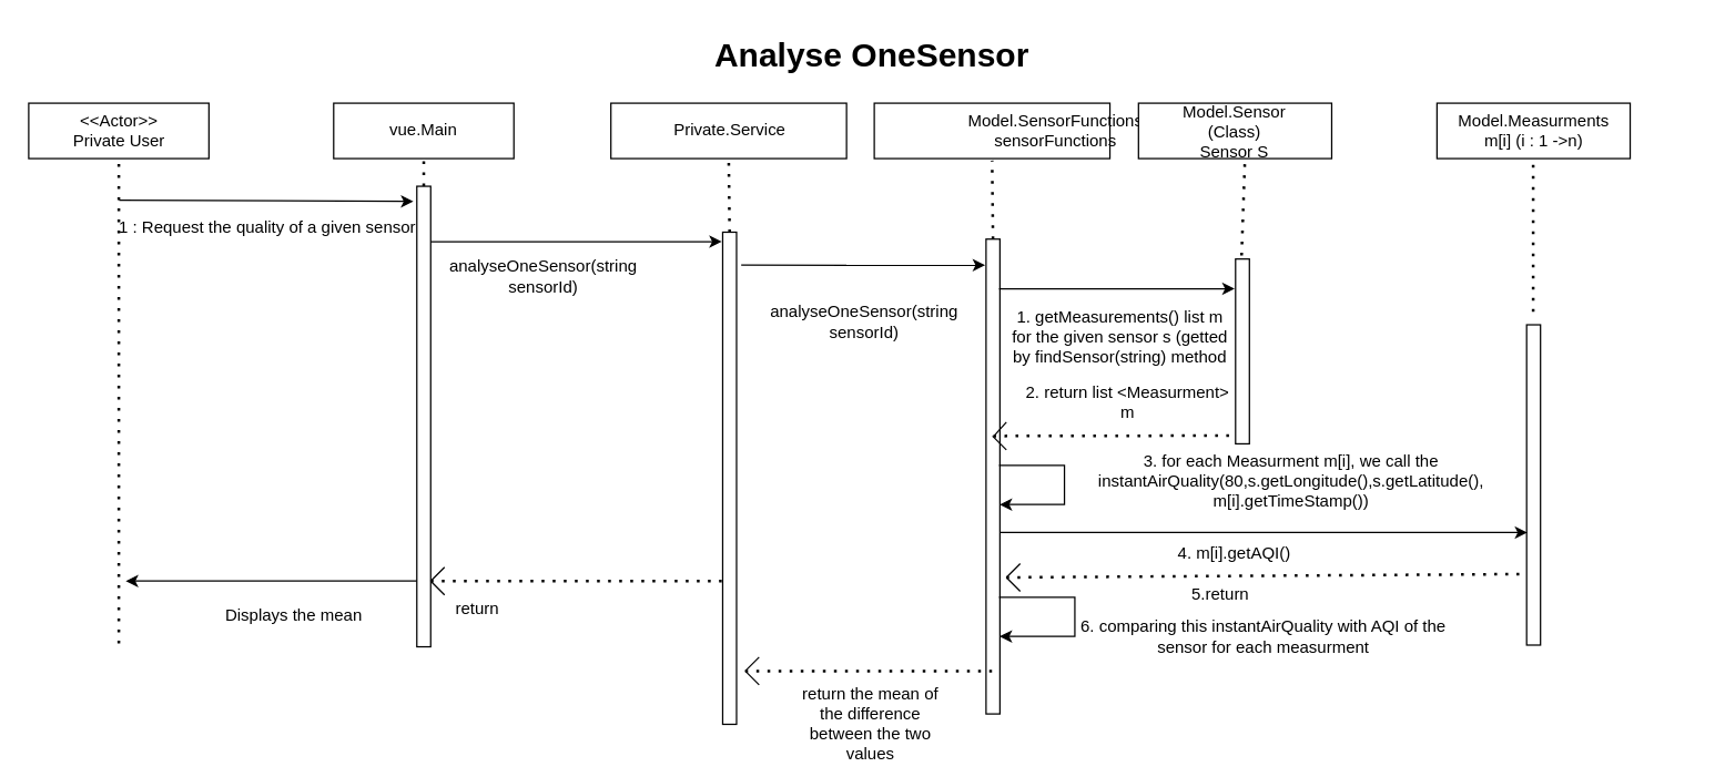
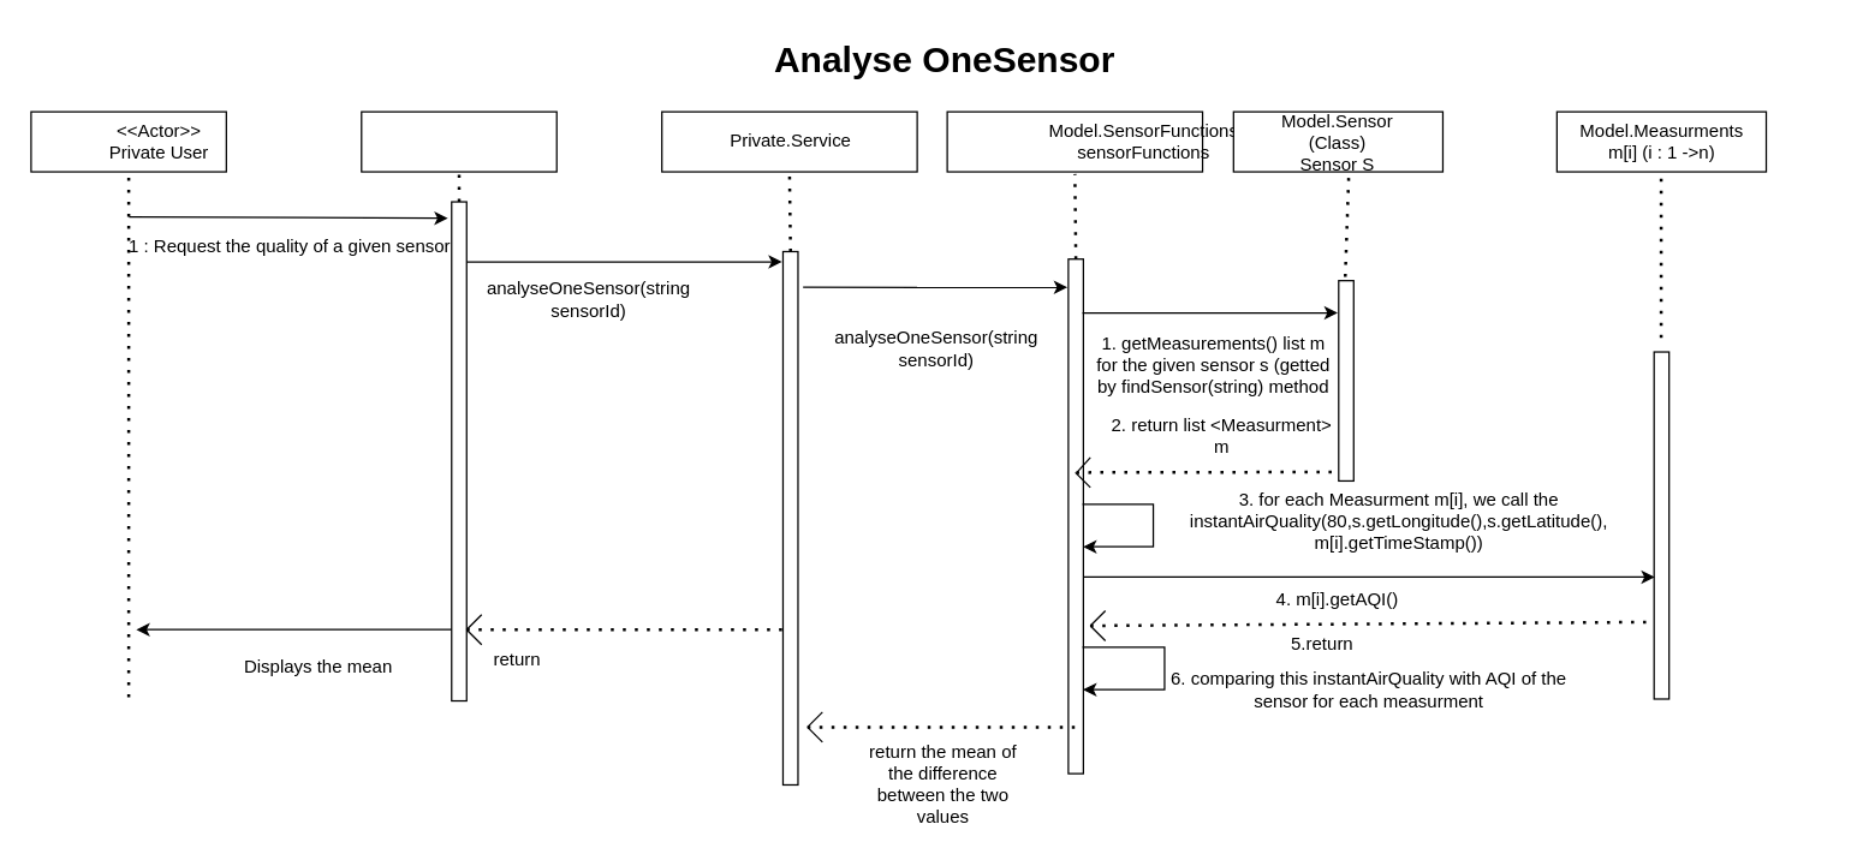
  <mxCell id="0" />
  <mxCell id="1" parent="0" />
  <mxCell id="2" value="" style="rounded=0;whiteSpace=wrap;html=1;" vertex="1" parent="1"><mxGeometry x="240" y="74" width="130" height="40" as="geometry" /></mxCell>
- <mxCell id="3" value="vue.Main" style="text;html=1;strokeColor=none;fillColor=none;align=center;verticalAlign=middle;whiteSpace=wrap;rounded=0;" vertex="1" parent="1"><mxGeometry x="275" y="79" width="60" height="30" as="geometry" /></mxCell>
  <mxCell id="4" value="" style="rounded=0;whiteSpace=wrap;html=1;" vertex="1" parent="1"><mxGeometry x="20" y="74" width="130" height="40" as="geometry" /></mxCell>
- <mxCell id="5" value="&amp;lt;&amp;lt;Actor&amp;gt;&amp;gt;&lt;br&gt;Private User" style="text;html=1;strokeColor=none;fillColor=none;align=center;verticalAlign=middle;whiteSpace=wrap;rounded=0;" vertex="1" parent="1"><mxGeometry x="47.5" y="79" width="75" height="30" as="geometry" /></mxCell>
+ <mxCell id="5" value="&amp;lt;&amp;lt;Actor&amp;gt;&amp;gt;&lt;br&gt;Private User" style="text;html=1;strokeColor=none;fillColor=none;align=center;verticalAlign=middle;whiteSpace=wrap;rounded=0;" vertex="1" parent="1"><mxGeometry x="67.5" y="79" width="75" height="30" as="geometry" /></mxCell>
  <mxCell id="6" value="" style="endArrow=classic;html=1;rounded=0;entryX=0.967;entryY=-0.25;entryDx=0;entryDy=0;entryPerimeter=0;exitX=0.024;exitY=0;exitDx=0;exitDy=0;exitPerimeter=0;" edge="1" parent="1" target="7"><mxGeometry width="50" height="50" relative="1" as="geometry"><mxPoint x="85.28" y="144" as="sourcePoint" /><mxPoint x="220" y="144" as="targetPoint" /></mxGeometry></mxCell>
  <mxCell id="7" value="" style="rounded=0;whiteSpace=wrap;html=1;rotation=-90;" vertex="1" parent="1"><mxGeometry x="138.75" y="295.25" width="332.5" height="10" as="geometry" /></mxCell>
  <mxCell id="8" value="" style="endArrow=classic;html=1;rounded=0;" edge="1" parent="1"><mxGeometry width="50" height="50" relative="1" as="geometry"><mxPoint x="310" y="174" as="sourcePoint" /><mxPoint x="520" y="174" as="targetPoint" /></mxGeometry></mxCell>
  <mxCell id="9" value="analyseOneSensor(string sensorId)" style="text;html=1;strokeColor=none;fillColor=none;align=center;verticalAlign=middle;whiteSpace=wrap;rounded=0;" vertex="1" parent="1"><mxGeometry x="341" y="184" width="100.63" height="30" as="geometry" /></mxCell>
  <mxCell id="10" value="" style="endArrow=none;dashed=1;html=1;dashPattern=1 3;strokeWidth=2;rounded=0;" edge="1" parent="1"><mxGeometry width="50" height="50" relative="1" as="geometry"><mxPoint x="310" y="419" as="sourcePoint" /><mxPoint x="520" y="419" as="targetPoint" /></mxGeometry></mxCell>
  <mxCell id="11" value="" style="endArrow=none;html=1;rounded=0;" edge="1" parent="1"><mxGeometry width="50" height="50" relative="1" as="geometry"><mxPoint x="310" y="419" as="sourcePoint" /><mxPoint x="320" y="409" as="targetPoint" /></mxGeometry></mxCell>
  <mxCell id="12" value="" style="endArrow=none;html=1;rounded=0;" edge="1" parent="1"><mxGeometry width="50" height="50" relative="1" as="geometry"><mxPoint x="310" y="419" as="sourcePoint" /><mxPoint x="320" y="429" as="targetPoint" /><Array as="points"><mxPoint x="320" y="429" /></Array></mxGeometry></mxCell>
  <mxCell id="13" value="return" style="text;html=1;strokeColor=none;fillColor=none;align=center;verticalAlign=middle;whiteSpace=wrap;rounded=0;" vertex="1" parent="1"><mxGeometry x="314" y="424" width="60" height="30" as="geometry" /></mxCell>
  <mxCell id="14" value="" style="endArrow=classic;html=1;rounded=0;exitX=0.459;exitY=-0.383;exitDx=0;exitDy=0;exitPerimeter=0;" edge="1" parent="1"><mxGeometry width="50" height="50" relative="1" as="geometry"><mxPoint x="300" y="419" as="sourcePoint" /><mxPoint x="90" y="419" as="targetPoint" /></mxGeometry></mxCell>
  <mxCell id="15" value="Displays the mean" style="text;html=1;strokeColor=none;fillColor=none;align=center;verticalAlign=middle;whiteSpace=wrap;rounded=0;" vertex="1" parent="1"><mxGeometry x="149" y="429" width="125" height="30" as="geometry" /></mxCell>
  <mxCell id="16" value="" style="endArrow=none;dashed=1;html=1;dashPattern=1 3;strokeWidth=2;rounded=0;entryX=0.5;entryY=1;entryDx=0;entryDy=0;" edge="1" parent="1" target="4"><mxGeometry width="50" height="50" relative="1" as="geometry"><mxPoint x="85" y="464" as="sourcePoint" /><mxPoint x="90" y="124" as="targetPoint" /></mxGeometry></mxCell>
  <mxCell id="17" value="1 : Request the quality of a given sensor" style="text;html=1;strokeColor=none;fillColor=none;align=center;verticalAlign=middle;whiteSpace=wrap;rounded=0;" vertex="1" parent="1"><mxGeometry x="80" y="149" width="225" height="30" as="geometry" /></mxCell>
  <mxCell id="18" value="" style="endArrow=none;dashed=1;html=1;dashPattern=1 3;strokeWidth=2;rounded=0;entryX=0.5;entryY=1;entryDx=0;entryDy=0;exitX=1;exitY=0.5;exitDx=0;exitDy=0;" edge="1" parent="1" source="7" target="2"><mxGeometry width="50" height="50" relative="1" as="geometry"><mxPoint x="230" y="174" as="sourcePoint" /><mxPoint x="280" y="124" as="targetPoint" /></mxGeometry></mxCell>
  <mxCell id="19" value="" style="rounded=0;whiteSpace=wrap;html=1;" vertex="1" parent="1"><mxGeometry x="440" y="74" width="170" height="40" as="geometry" /></mxCell>
  <mxCell id="20" value="Private.Service" style="text;html=1;strokeColor=none;fillColor=none;align=center;verticalAlign=middle;whiteSpace=wrap;rounded=0;" vertex="1" parent="1"><mxGeometry x="495.62" y="79" width="60" height="30" as="geometry" /></mxCell>
  <mxCell id="21" value="" style="rounded=0;whiteSpace=wrap;html=1;rotation=-90;" vertex="1" parent="1"><mxGeometry x="347.98" y="339.81" width="355.32" height="10" as="geometry" /></mxCell>
  <mxCell id="22" value="" style="endArrow=none;dashed=1;html=1;dashPattern=1 3;strokeWidth=2;rounded=0;exitX=1;exitY=0.5;exitDx=0;exitDy=0;entryX=0.5;entryY=1.036;entryDx=0;entryDy=0;entryPerimeter=0;" edge="1" parent="1" source="21" target="19"><mxGeometry width="50" height="50" relative="1" as="geometry"><mxPoint x="520.62" y="134" as="sourcePoint" /><mxPoint x="570.62" y="84" as="targetPoint" /></mxGeometry></mxCell>
  <mxCell id="23" value="" style="rounded=0;whiteSpace=wrap;html=1;" vertex="1" parent="1"><mxGeometry x="630" y="74" width="170" height="40" as="geometry" /></mxCell>
  <mxCell id="24" value="Model.SensorFunctions sensorFunctions" style="text;html=1;strokeColor=none;fillColor=none;align=center;verticalAlign=middle;whiteSpace=wrap;rounded=0;" vertex="1" parent="1"><mxGeometry x="730.62" y="79" width="60" height="30" as="geometry" /></mxCell>
  <mxCell id="25" value="" style="rounded=0;whiteSpace=wrap;html=1;rotation=-90;" vertex="1" parent="1"><mxGeometry x="544.23" y="338.56" width="342.82" height="10" as="geometry" /></mxCell>
  <mxCell id="26" value="" style="endArrow=none;dashed=1;html=1;dashPattern=1 3;strokeWidth=2;rounded=0;exitX=1;exitY=0.5;exitDx=0;exitDy=0;entryX=0.5;entryY=1.036;entryDx=0;entryDy=0;entryPerimeter=0;" edge="1" parent="1" source="25" target="23"><mxGeometry width="50" height="50" relative="1" as="geometry"><mxPoint x="710.62" y="134" as="sourcePoint" /><mxPoint x="760.62" y="84" as="targetPoint" /></mxGeometry></mxCell>
  <mxCell id="27" value="" style="endArrow=classic;html=1;rounded=0;exitX=0.933;exitY=1.337;exitDx=0;exitDy=0;exitPerimeter=0;" edge="1" parent="1" source="21"><mxGeometry width="50" height="50" relative="1" as="geometry"><mxPoint x="550" y="256.75" as="sourcePoint" /><mxPoint x="710" y="191" as="targetPoint" /></mxGeometry></mxCell>
  <mxCell id="28" value="analyseOneSensor(string sensorId)" style="text;html=1;strokeColor=none;fillColor=none;align=center;verticalAlign=middle;whiteSpace=wrap;rounded=0;" vertex="1" parent="1"><mxGeometry x="545.62" y="199.33" width="154.38" height="64.67" as="geometry" /></mxCell>
  <mxCell id="29" value="" style="endArrow=none;dashed=1;html=1;dashPattern=1 3;strokeWidth=2;rounded=0;" edge="1" parent="1"><mxGeometry width="50" height="50" relative="1" as="geometry"><mxPoint x="536.93" y="484" as="sourcePoint" /><mxPoint x="718.31" y="484" as="targetPoint" /></mxGeometry></mxCell>
  <mxCell id="30" value="" style="endArrow=none;html=1;rounded=0;" edge="1" parent="1"><mxGeometry width="50" height="50" relative="1" as="geometry"><mxPoint x="536.93" y="484" as="sourcePoint" /><mxPoint x="546.93" y="474" as="targetPoint" /></mxGeometry></mxCell>
  <mxCell id="31" value="" style="endArrow=none;html=1;rounded=0;" edge="1" parent="1"><mxGeometry width="50" height="50" relative="1" as="geometry"><mxPoint x="536.93" y="484" as="sourcePoint" /><mxPoint x="546.93" y="494" as="targetPoint" /><Array as="points"><mxPoint x="546.93" y="494" /></Array></mxGeometry></mxCell>
  <mxCell id="32" value="return the mean of the difference between the two values" style="text;html=1;strokeColor=none;fillColor=none;align=center;verticalAlign=middle;whiteSpace=wrap;rounded=0;" vertex="1" parent="1"><mxGeometry x="572.25" y="504" width="111.38" height="35" as="geometry" /></mxCell>
  <mxCell id="33" value="" style="rounded=0;whiteSpace=wrap;html=1;rotation=-90;" vertex="1" parent="1"><mxGeometry x="828.91" y="248.24" width="133.45" height="10" as="geometry" /></mxCell>
  <mxCell id="34" value="" style="endArrow=none;dashed=1;html=1;dashPattern=1 3;strokeWidth=2;rounded=0;entryX=0.551;entryY=0.997;entryDx=0;entryDy=0;entryPerimeter=0;" edge="1" parent="1" target="35"><mxGeometry width="50" height="50" relative="1" as="geometry"><mxPoint x="895" y="184" as="sourcePoint" /><mxPoint x="895.35" y="105.88" as="targetPoint" /></mxGeometry></mxCell>
  <mxCell id="35" value="" style="rounded=0;whiteSpace=wrap;html=1;" vertex="1" parent="1"><mxGeometry x="820.62" y="74" width="139.38" height="40" as="geometry" /></mxCell>
  <mxCell id="36" value="Model.Sensor&lt;br&gt;(Class) Sensor S" style="text;html=1;strokeColor=none;fillColor=none;align=center;verticalAlign=middle;whiteSpace=wrap;rounded=0;" vertex="1" parent="1"><mxGeometry x="850.31" y="79" width="80" height="32.5" as="geometry" /></mxCell>
  <mxCell id="37" value="" style="endArrow=classic;html=1;rounded=0;exitX=0.895;exitY=0.937;exitDx=0;exitDy=0;exitPerimeter=0;" edge="1" parent="1" source="25"><mxGeometry width="50" height="50" relative="1" as="geometry"><mxPoint x="732" y="301.12" as="sourcePoint" /><mxPoint x="890" y="208" as="targetPoint" /></mxGeometry></mxCell>
  <mxCell id="38" value="1. getMeasurements() list m&lt;br&gt;for the given sensor s (getted by findSensor(string) method" style="text;html=1;strokeColor=none;fillColor=none;align=center;verticalAlign=middle;whiteSpace=wrap;rounded=0;" vertex="1" parent="1"><mxGeometry x="725.31" y="212.84" width="164.69" height="60" as="geometry" /></mxCell>
  <mxCell id="39" value="" style="rounded=0;whiteSpace=wrap;html=1;rotation=-90;" vertex="1" parent="1"><mxGeometry x="990" y="344.63" width="231.25" height="10" as="geometry" /></mxCell>
  <mxCell id="40" value="" style="endArrow=none;dashed=1;html=1;dashPattern=1 3;strokeWidth=2;rounded=0;" edge="1" parent="1"><mxGeometry width="50" height="50" relative="1" as="geometry"><mxPoint x="1105.35" y="224.63" as="sourcePoint" /><mxPoint x="1105.35" y="104.63" as="targetPoint" /></mxGeometry></mxCell>
  <mxCell id="41" value="" style="rounded=0;whiteSpace=wrap;html=1;" vertex="1" parent="1"><mxGeometry x="1035.94" y="74" width="139.38" height="40" as="geometry" /></mxCell>
  <mxCell id="42" value="Model.Measurments&lt;br&gt;m[i] (i : 1 -&amp;gt;n)" style="text;html=1;strokeColor=none;fillColor=none;align=center;verticalAlign=middle;whiteSpace=wrap;rounded=0;" vertex="1" parent="1"><mxGeometry x="1065.78" y="79" width="79.69" height="30" as="geometry" /></mxCell>
  <mxCell id="43" value="" style="endArrow=none;dashed=1;html=1;dashPattern=1 3;strokeWidth=2;rounded=0;" edge="1" parent="1"><mxGeometry width="50" height="50" relative="1" as="geometry"><mxPoint x="715.93" y="314.33" as="sourcePoint" /><mxPoint x="890" y="314" as="targetPoint" /></mxGeometry></mxCell>
  <mxCell id="44" value="" style="endArrow=none;html=1;rounded=0;exitX=0.722;exitY=1.036;exitDx=0;exitDy=0;exitPerimeter=0;" edge="1" parent="1"><mxGeometry width="50" height="50" relative="1" as="geometry"><mxPoint x="716.305" y="314.31" as="sourcePoint" /><mxPoint x="725.31" y="304.33" as="targetPoint" /></mxGeometry></mxCell>
  <mxCell id="45" value="" style="endArrow=none;html=1;rounded=0;" edge="1" parent="1"><mxGeometry width="50" height="50" relative="1" as="geometry"><mxPoint x="715.31" y="314.33" as="sourcePoint" /><mxPoint x="725.31" y="324.33" as="targetPoint" /><Array as="points" /></mxGeometry></mxCell>
  <mxCell id="46" value="Analyse OneSensor" style="text;strokeColor=none;fillColor=none;html=1;fontSize=24;fontStyle=1;verticalAlign=middle;align=center;" vertex="1" parent="1"><mxGeometry x="577.62" y="20" width="100" height="40" as="geometry" /></mxCell>
  <mxCell id="47" style="edgeStyle=orthogonalEdgeStyle;rounded=0;orthogonalLoop=1;jettySize=auto;html=1;exitX=0.5;exitY=1;exitDx=0;exitDy=0;entryX=0.126;entryY=1.043;entryDx=0;entryDy=0;entryPerimeter=0;" edge="1" parent="1"><mxGeometry relative="1" as="geometry"><mxPoint x="720.005" y="335.49" as="sourcePoint" /><mxPoint x="720.435" y="363.776" as="targetPoint" /><Array as="points"><mxPoint x="767.19" y="335.49" /><mxPoint x="767.19" y="363.49" /></Array></mxGeometry></mxCell>
  <mxCell id="48" value="3. for each Measurment m[i], we call the instantAirQuality(80,s.getLongitude(),s.getLatitude(),&lt;br&gt;m[i].getTimeStamp())" style="text;html=1;strokeColor=none;fillColor=none;align=center;verticalAlign=middle;whiteSpace=wrap;rounded=0;" vertex="1" parent="1"><mxGeometry x="761.72" y="270.42" width="338.28" height="153.58" as="geometry" /></mxCell>
  <mxCell id="49" value="2. return list &amp;lt;Measurment&amp;gt; m" style="text;html=1;strokeColor=none;fillColor=none;align=center;verticalAlign=middle;whiteSpace=wrap;rounded=0;" vertex="1" parent="1"><mxGeometry x="736.12" y="275.25" width="153.88" height="30" as="geometry" /></mxCell>
  <mxCell id="50" value="6. comparing this instantAirQuality with AQI of the sensor for each measurment" style="text;html=1;strokeColor=none;fillColor=none;align=center;verticalAlign=middle;whiteSpace=wrap;rounded=0;" vertex="1" parent="1"><mxGeometry x="775.94" y="444" width="270" height="30" as="geometry" /></mxCell>
  <mxCell id="51" style="edgeStyle=orthogonalEdgeStyle;rounded=0;orthogonalLoop=1;jettySize=auto;html=1;exitX=0.5;exitY=1;exitDx=0;exitDy=0;entryX=0.126;entryY=1.043;entryDx=0;entryDy=0;entryPerimeter=0;" edge="1" parent="1"><mxGeometry relative="1" as="geometry"><mxPoint x="719.995" y="430.71" as="sourcePoint" /><mxPoint x="720.425" y="458.996" as="targetPoint" /><Array as="points"><mxPoint x="774.69" y="430.71" /><mxPoint x="774.69" y="458.71" /></Array></mxGeometry></mxCell>
  <mxCell id="52" value="" style="endArrow=classic;html=1;rounded=0;exitX=0.933;exitY=1.337;exitDx=0;exitDy=0;exitPerimeter=0;" edge="1" parent="1"><mxGeometry width="50" height="50" relative="1" as="geometry"><mxPoint x="720.77" y="384" as="sourcePoint" /><mxPoint x="1101.12" y="384" as="targetPoint" /></mxGeometry></mxCell>
  <mxCell id="53" value="4. m[i].getAQI()" style="text;html=1;strokeColor=none;fillColor=none;align=center;verticalAlign=middle;whiteSpace=wrap;rounded=0;" vertex="1" parent="1"><mxGeometry x="755.31" y="384" width="270" height="30" as="geometry" /></mxCell>
  <mxCell id="54" value="" style="endArrow=none;dashed=1;html=1;dashPattern=1 3;strokeWidth=2;rounded=0;" edge="1" parent="1"><mxGeometry width="50" height="50" relative="1" as="geometry"><mxPoint x="725.31" y="416.42" as="sourcePoint" /><mxPoint x="1100" y="414" as="targetPoint" /></mxGeometry></mxCell>
  <mxCell id="55" value="" style="endArrow=none;html=1;rounded=0;" edge="1" parent="1"><mxGeometry width="50" height="50" relative="1" as="geometry"><mxPoint x="725.31" y="416.42" as="sourcePoint" /><mxPoint x="735.31" y="406.42" as="targetPoint" /></mxGeometry></mxCell>
  <mxCell id="56" value="" style="endArrow=none;html=1;rounded=0;" edge="1" parent="1"><mxGeometry width="50" height="50" relative="1" as="geometry"><mxPoint x="725.31" y="416.42" as="sourcePoint" /><mxPoint x="735.31" y="426.42" as="targetPoint" /><Array as="points"><mxPoint x="735.31" y="426.42" /></Array></mxGeometry></mxCell>
  <mxCell id="57" value="5.return" style="text;html=1;strokeColor=none;fillColor=none;align=center;verticalAlign=middle;whiteSpace=wrap;rounded=0;" vertex="1" parent="1"><mxGeometry x="850.31" y="414" width="60" height="30" as="geometry" /></mxCell>
